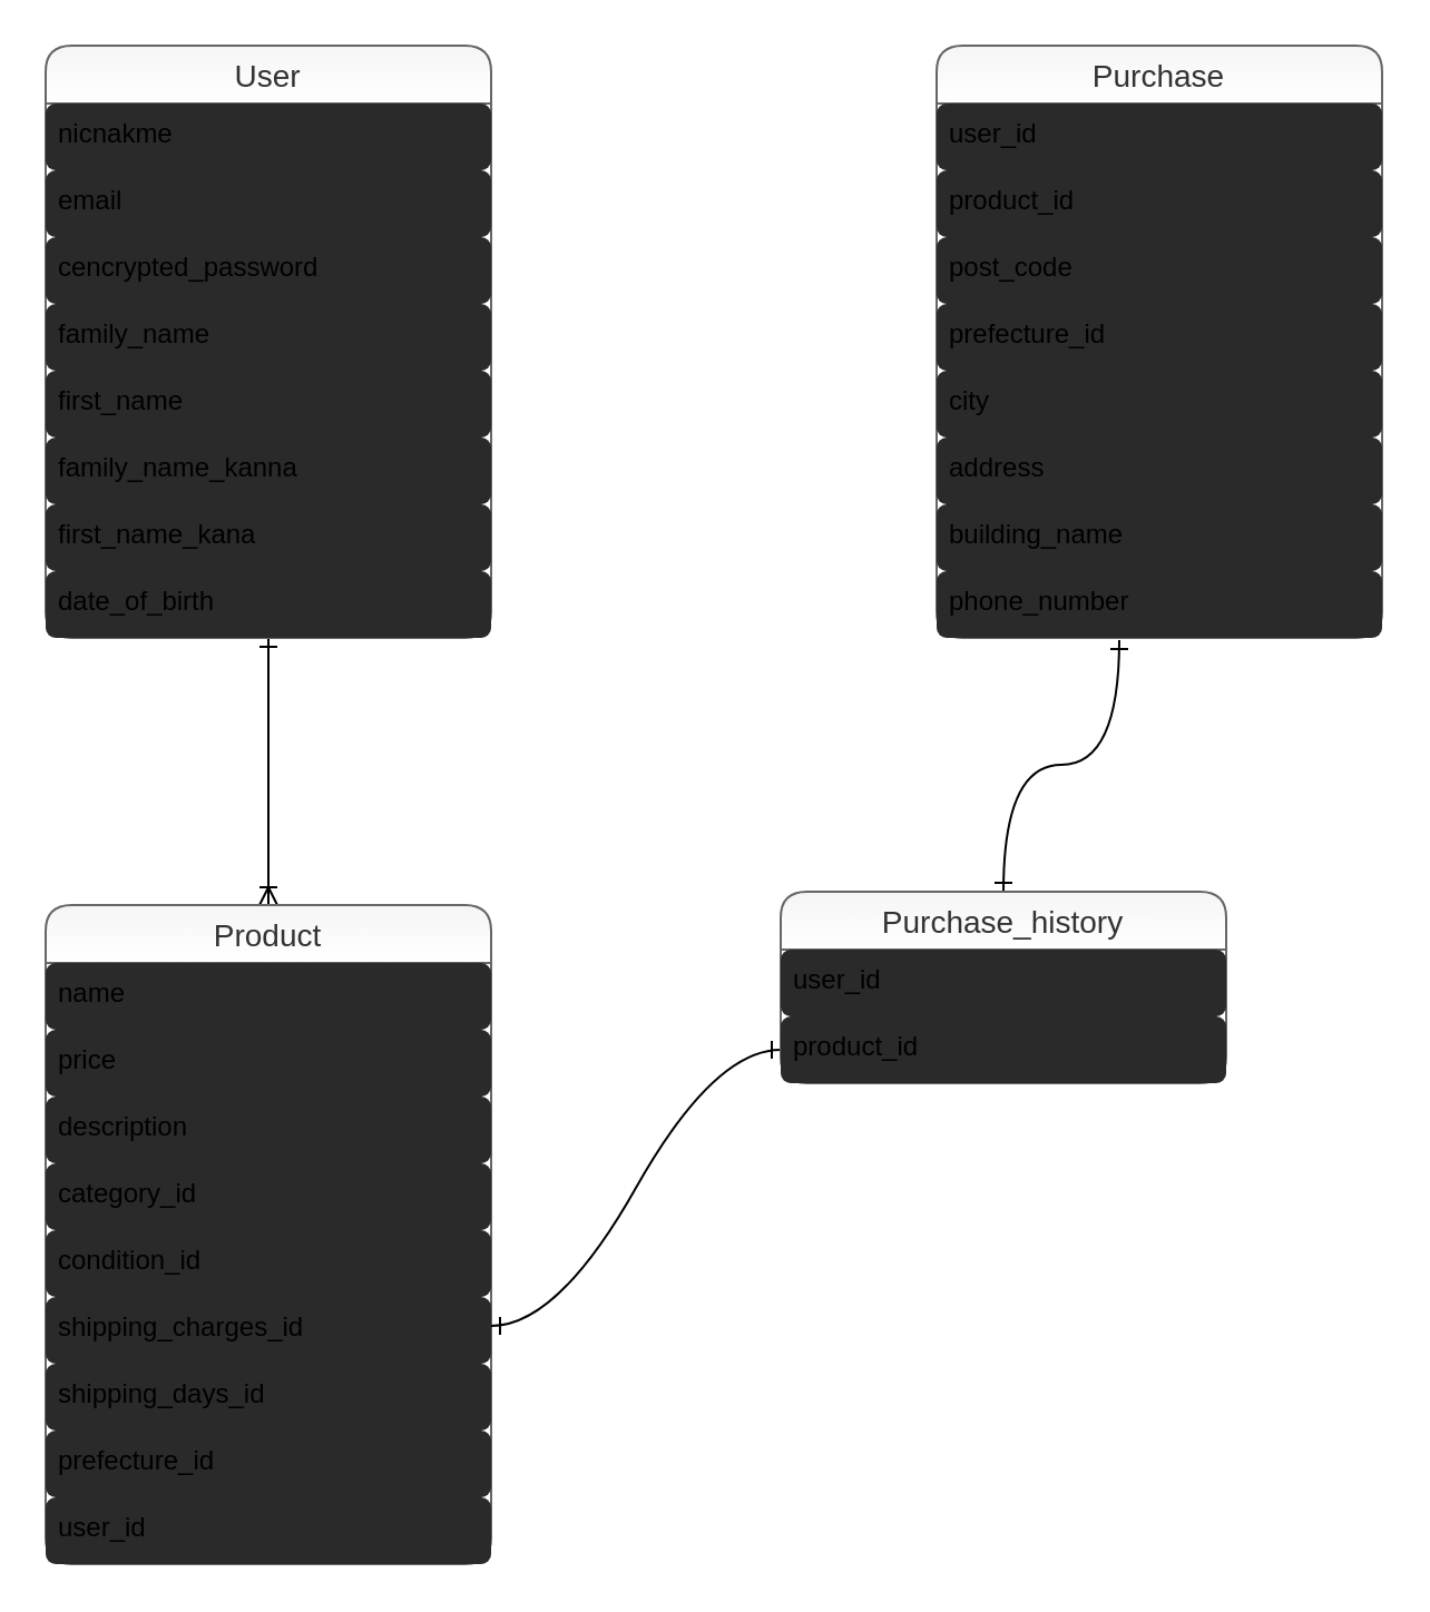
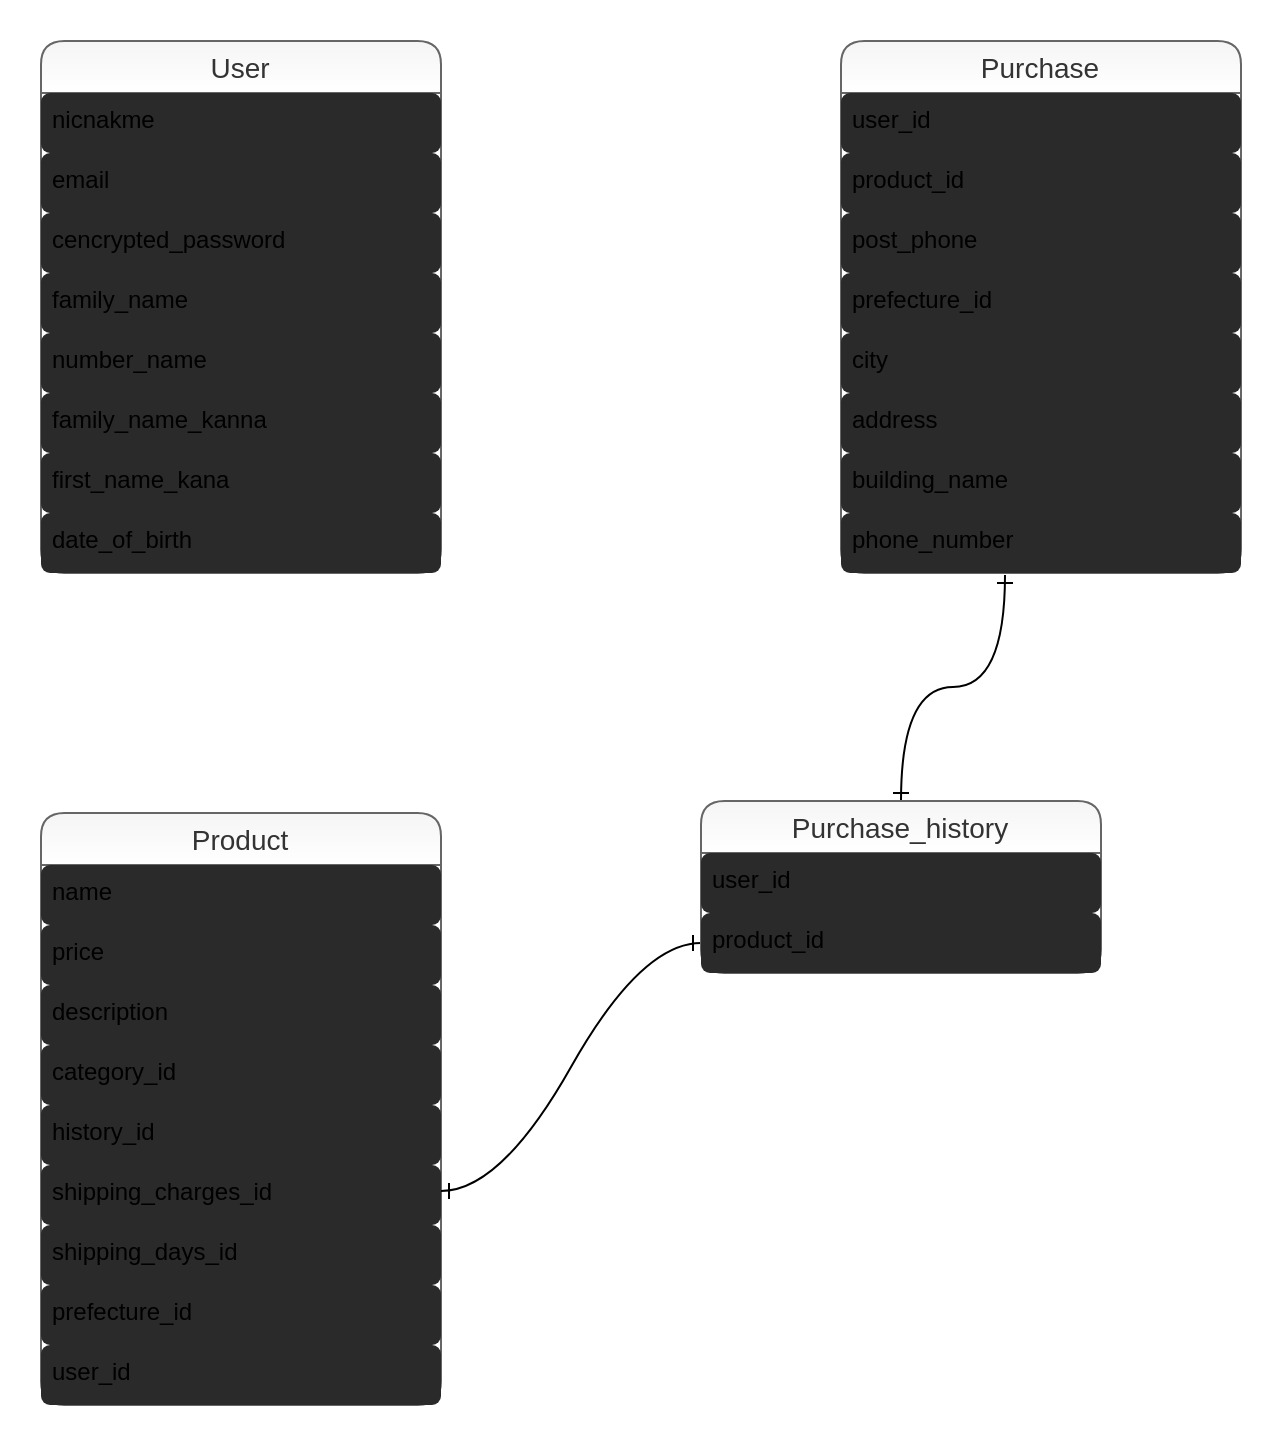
  <mxCell id="0" />
  <mxCell id="1" parent="0" />
- <mxCell id="2" style="edgeStyle=orthogonalEdgeStyle;curved=1;orthogonalLoop=1;jettySize=auto;html=1;entryX=0.5;entryY=0;entryDx=0;entryDy=0;endArrow=ERoneToMany;endFill=0;startArrow=ERone;startFill=0;" edge="1" parent="1" source="3" target="12"><mxGeometry relative="1" as="geometry" /></mxCell>
  <mxCell id="3" value="User" style="swimlane;fontStyle=0;childLayout=stackLayout;horizontal=1;startSize=26;horizontalStack=0;resizeParent=1;resizeParentMax=0;resizeLast=0;collapsible=1;marginBottom=0;align=center;fontSize=14;fillColor=#f5f5f5;strokeColor=#666666;fontColor=#333333;shadow=0;swimlaneFillColor=none;gradientColor=#ffffff;glass=0;rounded=1;" vertex="1" parent="1"><mxGeometry x="20" y="20" width="200" height="266" as="geometry" /></mxCell>
  <mxCell id="4" value="nicnakme" style="text;spacingLeft=4;spacingRight=4;overflow=hidden;rotatable=0;points=[[0,0.5],[1,0.5]];portConstraint=eastwest;fontSize=12;rounded=1;fillColor=#2a2a2a;" vertex="1" parent="3"><mxGeometry y="26" width="200" height="30" as="geometry" /></mxCell>
  <mxCell id="5" value="email&#10;" style="text;strokeColor=none;spacingLeft=4;spacingRight=4;overflow=hidden;rotatable=0;points=[[0,0.5],[1,0.5]];portConstraint=eastwest;fontSize=12;rounded=1;fillColor=#2a2a2a;" vertex="1" parent="3"><mxGeometry y="56" width="200" height="30" as="geometry" /></mxCell>
  <mxCell id="6" value="cencrypted_password" style="text;strokeColor=none;spacingLeft=4;spacingRight=4;overflow=hidden;rotatable=0;points=[[0,0.5],[1,0.5]];portConstraint=eastwest;fontSize=12;rounded=1;fillColor=#2a2a2a;" vertex="1" parent="3"><mxGeometry y="86" width="200" height="30" as="geometry" /></mxCell>
  <mxCell id="7" value="family_name" style="text;strokeColor=none;spacingLeft=4;spacingRight=4;overflow=hidden;rotatable=0;points=[[0,0.5],[1,0.5]];portConstraint=eastwest;fontSize=12;align=left;rounded=1;fillColor=#2a2a2a;" vertex="1" parent="3"><mxGeometry y="116" width="200" height="30" as="geometry" /></mxCell>
- <mxCell id="8" value="first_name" style="text;strokeColor=none;spacingLeft=4;spacingRight=4;overflow=hidden;rotatable=0;points=[[0,0.5],[1,0.5]];portConstraint=eastwest;fontSize=12;align=left;rounded=1;fillColor=#2a2a2a;" vertex="1" parent="3"><mxGeometry y="146" width="200" height="30" as="geometry" /></mxCell>
+ <mxCell id="8" value="number_name" style="text;strokeColor=none;spacingLeft=4;spacingRight=4;overflow=hidden;rotatable=0;points=[[0,0.5],[1,0.5]];portConstraint=eastwest;fontSize=12;align=left;rounded=1;fillColor=#2a2a2a;" vertex="1" parent="3"><mxGeometry y="146" width="200" height="30" as="geometry" /></mxCell>
  <mxCell id="9" value="family_name_kanna&#10;" style="text;strokeColor=none;spacingLeft=4;spacingRight=4;overflow=hidden;rotatable=0;points=[[0,0.5],[1,0.5]];portConstraint=eastwest;fontSize=12;align=left;rounded=1;fillColor=#2a2a2a;" vertex="1" parent="3"><mxGeometry y="176" width="200" height="30" as="geometry" /></mxCell>
  <mxCell id="10" value="first_name_kana" style="text;strokeColor=none;spacingLeft=4;spacingRight=4;overflow=hidden;rotatable=0;points=[[0,0.5],[1,0.5]];portConstraint=eastwest;fontSize=12;align=left;rounded=1;fillColor=#2a2a2a;" vertex="1" parent="3"><mxGeometry y="206" width="200" height="30" as="geometry" /></mxCell>
  <mxCell id="11" value="date_of_birth" style="text;strokeColor=none;spacingLeft=4;spacingRight=4;overflow=hidden;rotatable=0;points=[[0,0.5],[1,0.5]];portConstraint=eastwest;fontSize=12;align=left;rounded=1;fillColor=#2a2a2a;" vertex="1" parent="3"><mxGeometry y="236" width="200" height="30" as="geometry" /></mxCell>
  <mxCell id="12" value="Product" style="swimlane;fontStyle=0;childLayout=stackLayout;horizontal=1;startSize=26;horizontalStack=0;resizeParent=1;resizeParentMax=0;resizeLast=0;collapsible=1;marginBottom=0;align=center;fontSize=14;fillColor=#f5f5f5;strokeColor=#666666;fontColor=#333333;shadow=0;swimlaneFillColor=none;gradientColor=#ffffff;glass=0;rounded=1;" vertex="1" parent="1"><mxGeometry x="20" y="406" width="200" height="296" as="geometry" /></mxCell>
  <mxCell id="13" value="name" style="text;spacingLeft=4;spacingRight=4;overflow=hidden;rotatable=0;points=[[0,0.5],[1,0.5]];portConstraint=eastwest;fontSize=12;rounded=1;fontStyle=0;labelBackgroundColor=none;labelBorderColor=none;shadow=0;fillColor=#2a2a2a;" vertex="1" parent="12"><mxGeometry y="26" width="200" height="30" as="geometry" /></mxCell>
  <mxCell id="14" value="price" style="text;spacingLeft=4;spacingRight=4;overflow=hidden;rotatable=0;points=[[0,0.5],[1,0.5]];portConstraint=eastwest;fontSize=12;rounded=1;fillColor=#2a2a2a;" vertex="1" parent="12"><mxGeometry y="56" width="200" height="30" as="geometry" /></mxCell>
  <mxCell id="15" value="description" style="text;strokeColor=none;spacingLeft=4;spacingRight=4;overflow=hidden;rotatable=0;points=[[0,0.5],[1,0.5]];portConstraint=eastwest;fontSize=12;rounded=1;fillColor=#2a2a2a;" vertex="1" parent="12"><mxGeometry y="86" width="200" height="30" as="geometry" /></mxCell>
  <mxCell id="16" value="category_id" style="text;strokeColor=none;spacingLeft=4;spacingRight=4;overflow=hidden;rotatable=0;points=[[0,0.5],[1,0.5]];portConstraint=eastwest;fontSize=12;align=left;rounded=1;fillColor=#2a2a2a;" vertex="1" parent="12"><mxGeometry y="116" width="200" height="30" as="geometry" /></mxCell>
- <mxCell id="17" value="condition_id" style="text;strokeColor=none;spacingLeft=4;spacingRight=4;overflow=hidden;rotatable=0;points=[[0,0.5],[1,0.5]];portConstraint=eastwest;fontSize=12;align=left;rounded=1;fillColor=#2a2a2a;" vertex="1" parent="12"><mxGeometry y="146" width="200" height="30" as="geometry" /></mxCell>
+ <mxCell id="17" value="history_id" style="text;strokeColor=none;spacingLeft=4;spacingRight=4;overflow=hidden;rotatable=0;points=[[0,0.5],[1,0.5]];portConstraint=eastwest;fontSize=12;align=left;rounded=1;fillColor=#2a2a2a;" vertex="1" parent="12"><mxGeometry y="146" width="200" height="30" as="geometry" /></mxCell>
  <mxCell id="18" value="shipping_charges_id" style="text;strokeColor=none;spacingLeft=4;spacingRight=4;overflow=hidden;rotatable=0;points=[[0,0.5],[1,0.5]];portConstraint=eastwest;fontSize=12;align=left;rounded=1;fillColor=#2a2a2a;" vertex="1" parent="12"><mxGeometry y="176" width="200" height="30" as="geometry" /></mxCell>
  <mxCell id="19" value="shipping_days_id" style="text;strokeColor=none;spacingLeft=4;spacingRight=4;overflow=hidden;rotatable=0;points=[[0,0.5],[1,0.5]];portConstraint=eastwest;fontSize=12;align=left;rounded=1;fillColor=#2a2a2a;" vertex="1" parent="12"><mxGeometry y="206" width="200" height="30" as="geometry" /></mxCell>
  <mxCell id="20" value="prefecture_id" style="text;strokeColor=none;spacingLeft=4;spacingRight=4;overflow=hidden;rotatable=0;points=[[0,0.5],[1,0.5]];portConstraint=eastwest;fontSize=12;align=left;rounded=1;fillColor=#2a2a2a;" vertex="1" parent="12"><mxGeometry y="236" width="200" height="30" as="geometry" /></mxCell>
  <mxCell id="21" value="user_id" style="text;strokeColor=none;spacingLeft=4;spacingRight=4;overflow=hidden;rotatable=0;points=[[0,0.5],[1,0.5]];portConstraint=eastwest;fontSize=12;shadow=0;glass=0;rounded=1;fillColor=#2a2a2a;" vertex="1" parent="12"><mxGeometry y="266" width="200" height="30" as="geometry" /></mxCell>
  <mxCell id="22" value="Purchase" style="swimlane;fontStyle=0;childLayout=stackLayout;horizontal=1;startSize=26;horizontalStack=0;resizeParent=1;resizeParentMax=0;resizeLast=0;collapsible=1;marginBottom=0;align=center;fontSize=14;fillColor=#f5f5f5;strokeColor=#666666;fontColor=#333333;shadow=0;swimlaneFillColor=none;gradientColor=#ffffff;glass=0;rounded=1;" vertex="1" parent="1"><mxGeometry x="420" y="20" width="200" height="266" as="geometry" /></mxCell>
  <mxCell id="23" value="user_id" style="text;spacingLeft=4;spacingRight=4;overflow=hidden;rotatable=0;points=[[0,0.5],[1,0.5]];portConstraint=eastwest;fontSize=12;rounded=1;fillColor=#2a2a2a;" vertex="1" parent="22"><mxGeometry y="26" width="200" height="30" as="geometry" /></mxCell>
  <mxCell id="24" value="product_id" style="text;strokeColor=none;spacingLeft=4;spacingRight=4;overflow=hidden;rotatable=0;points=[[0,0.5],[1,0.5]];portConstraint=eastwest;fontSize=12;rounded=1;shadow=0;glass=0;fillColor=#2a2a2a;" vertex="1" parent="22"><mxGeometry y="56" width="200" height="30" as="geometry" /></mxCell>
- <mxCell id="25" value="post_code" style="text;strokeColor=none;spacingLeft=4;spacingRight=4;overflow=hidden;rotatable=0;points=[[0,0.5],[1,0.5]];portConstraint=eastwest;fontSize=12;align=left;rounded=1;fillColor=#2a2a2a;" vertex="1" parent="22"><mxGeometry y="86" width="200" height="30" as="geometry" /></mxCell>
+ <mxCell id="25" value="post_phone" style="text;strokeColor=none;spacingLeft=4;spacingRight=4;overflow=hidden;rotatable=0;points=[[0,0.5],[1,0.5]];portConstraint=eastwest;fontSize=12;align=left;rounded=1;fillColor=#2a2a2a;" vertex="1" parent="22"><mxGeometry y="86" width="200" height="30" as="geometry" /></mxCell>
  <mxCell id="26" value="prefecture_id" style="text;strokeColor=none;spacingLeft=4;spacingRight=4;overflow=hidden;rotatable=0;points=[[0,0.5],[1,0.5]];portConstraint=eastwest;fontSize=12;align=left;rounded=1;fillColor=#2a2a2a;" vertex="1" parent="22"><mxGeometry y="116" width="200" height="30" as="geometry" /></mxCell>
  <mxCell id="27" value="city" style="text;strokeColor=none;spacingLeft=4;spacingRight=4;overflow=hidden;rotatable=0;points=[[0,0.5],[1,0.5]];portConstraint=eastwest;fontSize=12;shadow=0;glass=0;rounded=1;fillColor=#2a2a2a;" vertex="1" parent="22"><mxGeometry y="146" width="200" height="30" as="geometry" /></mxCell>
  <mxCell id="28" value="address" style="text;strokeColor=none;spacingLeft=4;spacingRight=4;overflow=hidden;rotatable=0;points=[[0,0.5],[1,0.5]];portConstraint=eastwest;fontSize=12;shadow=0;glass=0;rounded=1;fillColor=#2a2a2a;" vertex="1" parent="22"><mxGeometry y="176" width="200" height="30" as="geometry" /></mxCell>
  <mxCell id="29" value="building_name" style="text;strokeColor=none;spacingLeft=4;spacingRight=4;overflow=hidden;rotatable=0;points=[[0,0.5],[1,0.5]];portConstraint=eastwest;fontSize=12;shadow=0;glass=0;rounded=1;fillColor=#2a2a2a;" vertex="1" parent="22"><mxGeometry y="206" width="200" height="30" as="geometry" /></mxCell>
  <mxCell id="30" value="phone_number" style="text;strokeColor=none;spacingLeft=4;spacingRight=4;overflow=hidden;rotatable=0;points=[[0,0.5],[1,0.5]];portConstraint=eastwest;fontSize=12;shadow=0;glass=0;rounded=1;fillColor=#2a2a2a;" vertex="1" parent="22"><mxGeometry y="236" width="200" height="30" as="geometry" /></mxCell>
  <mxCell id="31" value="" style="edgeStyle=entityRelationEdgeStyle;fontSize=12;html=1;endArrow=ERone;curved=1;startArrow=ERone;startFill=0;endFill=0;entryX=0;entryY=0.5;entryDx=0;entryDy=0;" edge="1" parent="1" target="35"><mxGeometry width="100" height="100" relative="1" as="geometry"><mxPoint x="220" y="595" as="sourcePoint" /><mxPoint x="390" y="595" as="targetPoint" /></mxGeometry></mxCell>
  <mxCell id="32" style="edgeStyle=orthogonalEdgeStyle;curved=1;orthogonalLoop=1;jettySize=auto;html=1;startArrow=ERone;startFill=0;endArrow=ERone;endFill=0;entryX=0.41;entryY=1.033;entryDx=0;entryDy=0;entryPerimeter=0;" edge="1" parent="1" source="33" target="30"><mxGeometry relative="1" as="geometry"><mxPoint x="500" y="290" as="targetPoint" /></mxGeometry></mxCell>
  <mxCell id="33" value="Purchase_history" style="swimlane;fontStyle=0;childLayout=stackLayout;horizontal=1;startSize=26;horizontalStack=0;resizeParent=1;resizeParentMax=0;resizeLast=0;collapsible=1;marginBottom=0;align=center;fontSize=14;fillColor=#f5f5f5;strokeColor=#666666;fontColor=#333333;shadow=0;swimlaneFillColor=none;gradientColor=#ffffff;glass=0;rounded=1;" vertex="1" parent="1"><mxGeometry x="350" y="400" width="200" height="86" as="geometry" /></mxCell>
  <mxCell id="34" value="user_id" style="text;spacingLeft=4;spacingRight=4;overflow=hidden;rotatable=0;points=[[0,0.5],[1,0.5]];portConstraint=eastwest;fontSize=12;rounded=1;fillColor=#2a2a2a;" vertex="1" parent="33"><mxGeometry y="26" width="200" height="30" as="geometry" /></mxCell>
  <mxCell id="35" value="product_id" style="text;strokeColor=none;spacingLeft=4;spacingRight=4;overflow=hidden;rotatable=0;points=[[0,0.5],[1,0.5]];portConstraint=eastwest;fontSize=12;shadow=0;glass=0;rounded=1;fillColor=#2a2a2a;" vertex="1" parent="33"><mxGeometry y="56" width="200" height="30" as="geometry" /></mxCell>
